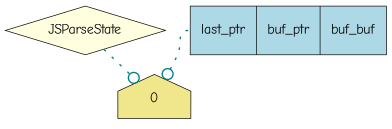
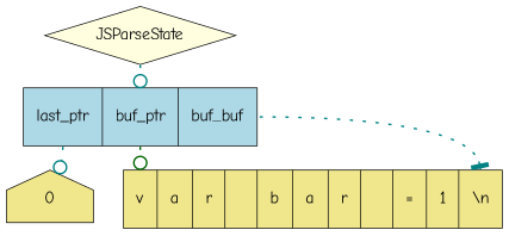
  digraph {
    compound=true
    fontname="Comic Neue"
    fontsize=10
    penwidth=0.5
    rankdir=TR
    ranksep=0.2
    node [fillcolor=khaki fontname="Comic Neue" fontsize=10 penwidth=0.5 shape=record style=filled]
    edge [arrowhead=odot color=teal fontname="Comic Neue" fontsize=10 style=dotted]
    n1 [fillcolor=lightyellow label=JSParseState shape=diamond]
    n2 [fillcolor=lightblue label="<f0> last_ptr|<f1> buf_ptr|<f2>buf_buf"]
+   n3 [label="<f0> v| <f1> a| <f2> r| <f3>  | <f4> b| <f5> a| <f6> r| <f7> |<f8> =|<f9>1|<f10>\\n"]
    0 [shape=house]
-   n1 -> 0
+   n1 -> n2
+   n2 -> n3 [color=darkgreen headport=f0 tailport=f1]
+   n2 -> n3 [arrowhead=tee headport=f10 tailport=f2]
    n2 -> 0 [tailport=f0]
  }
